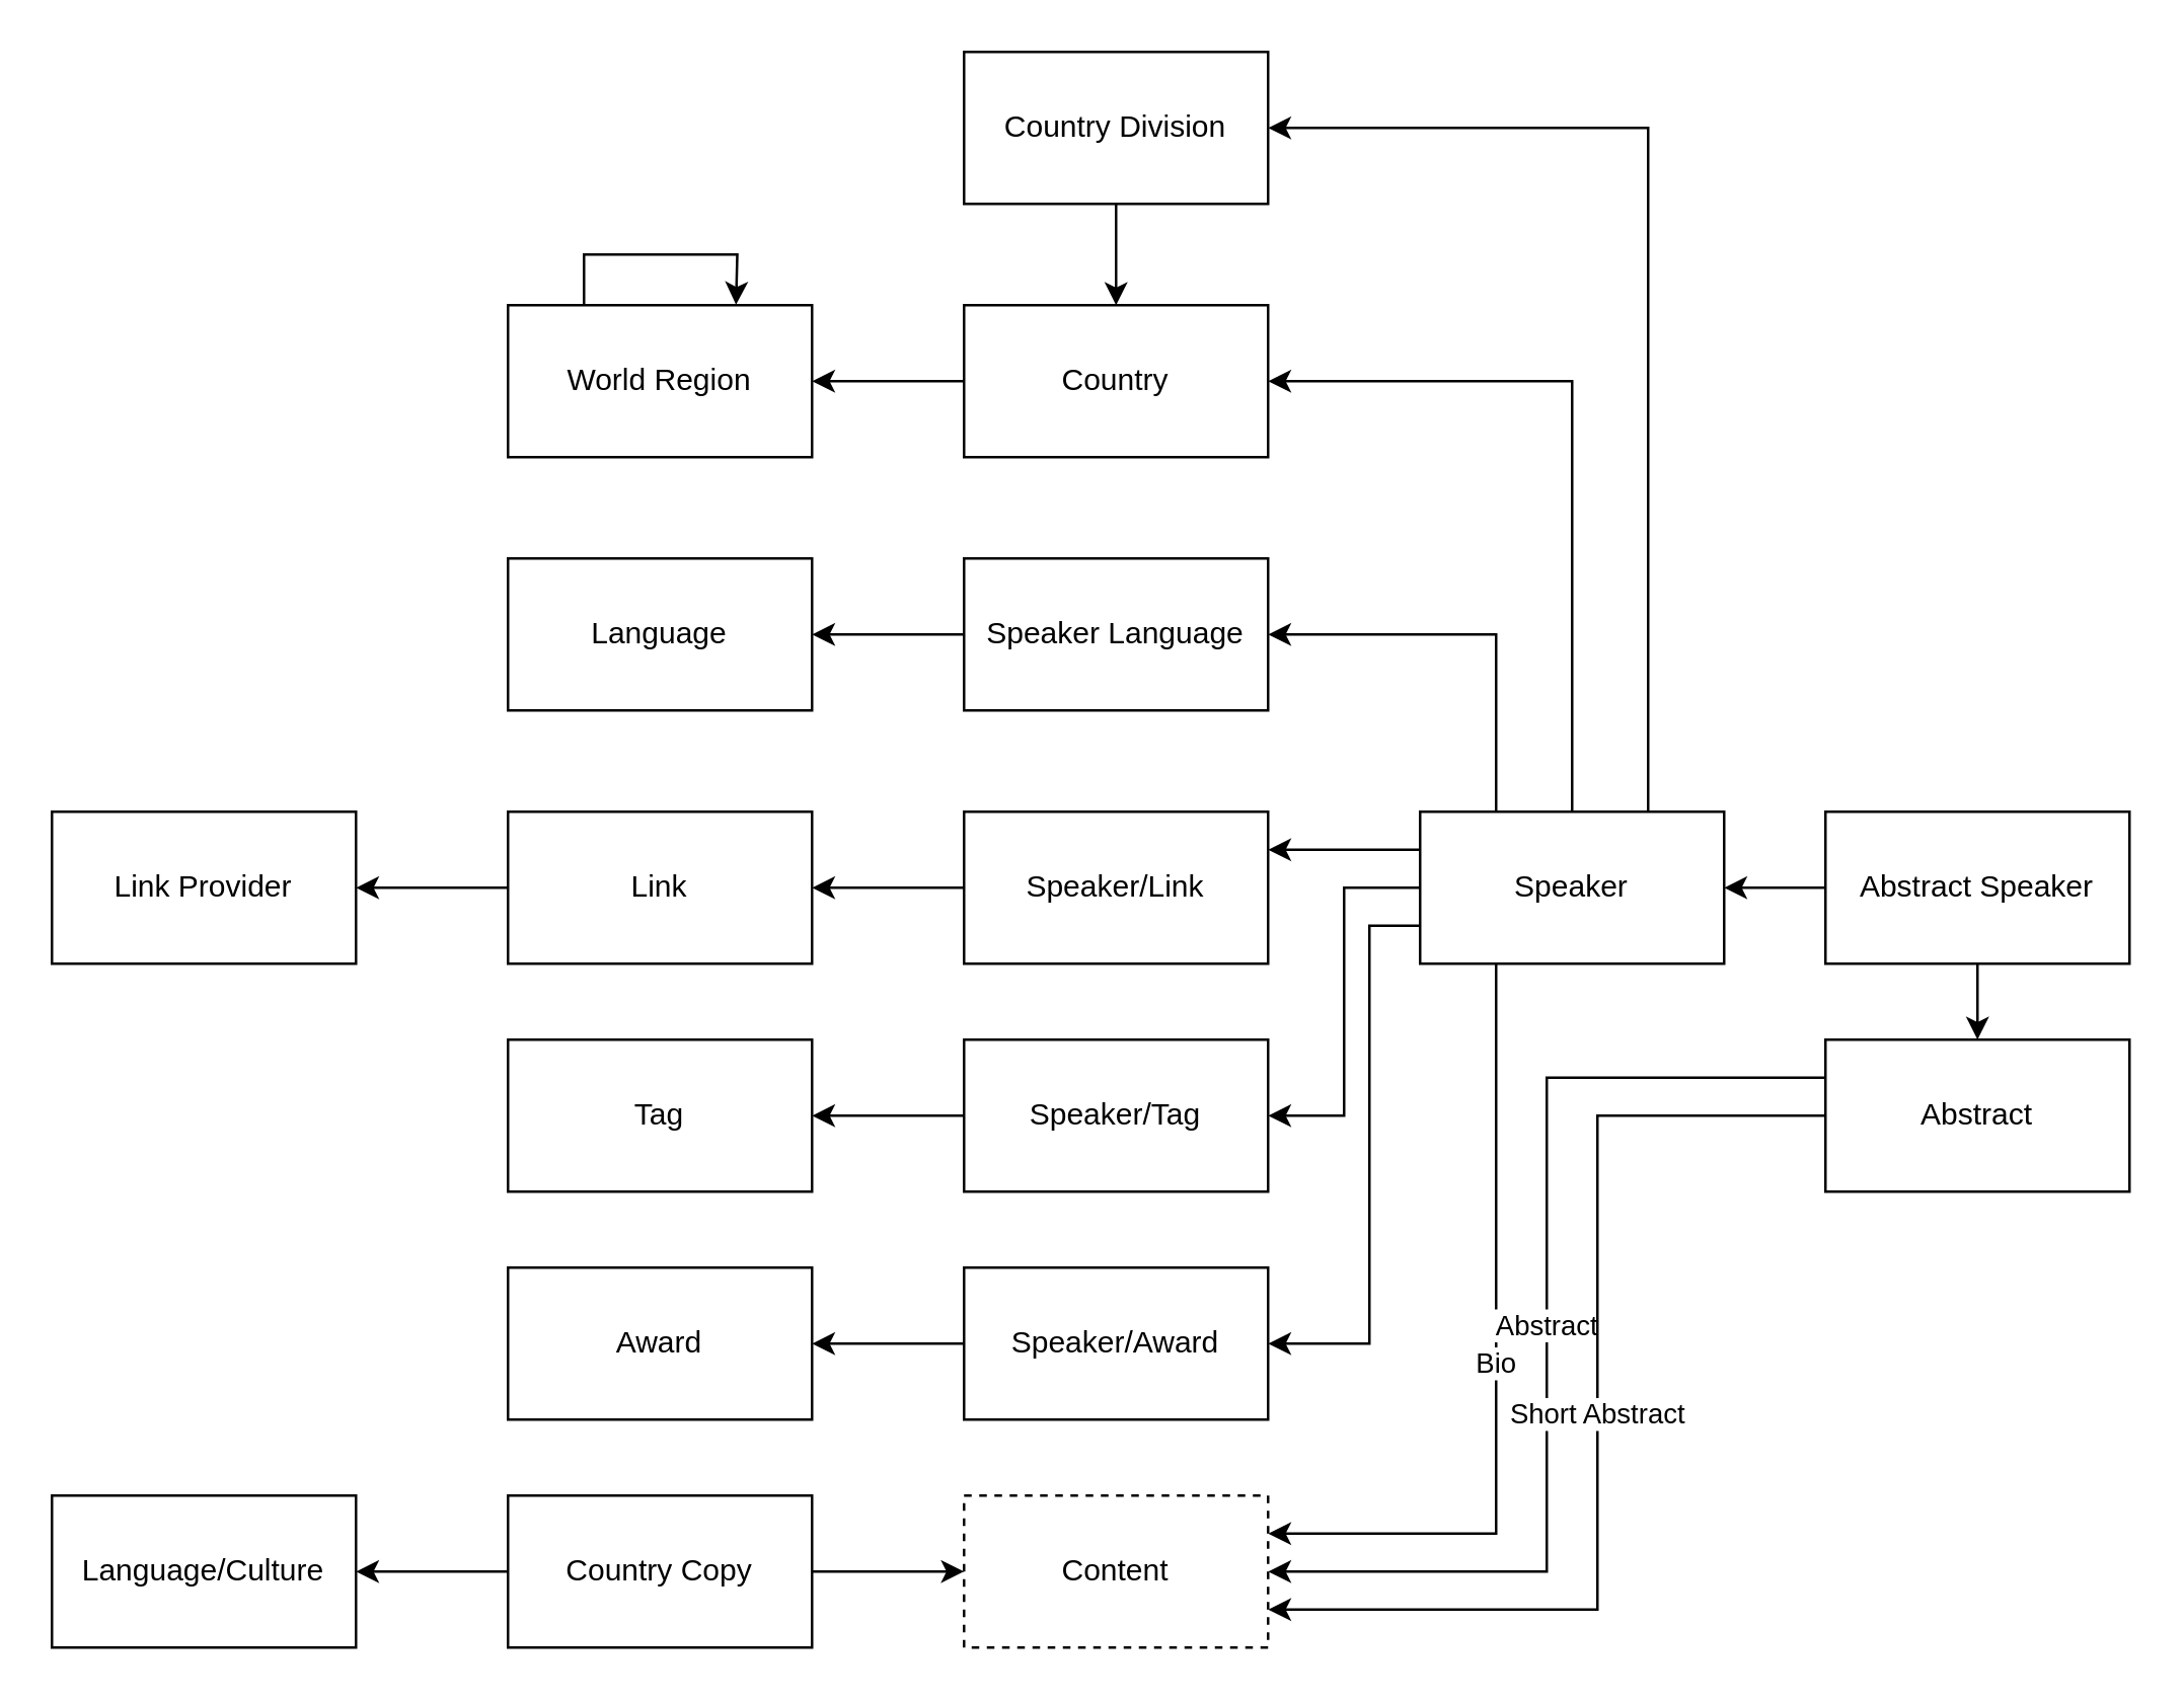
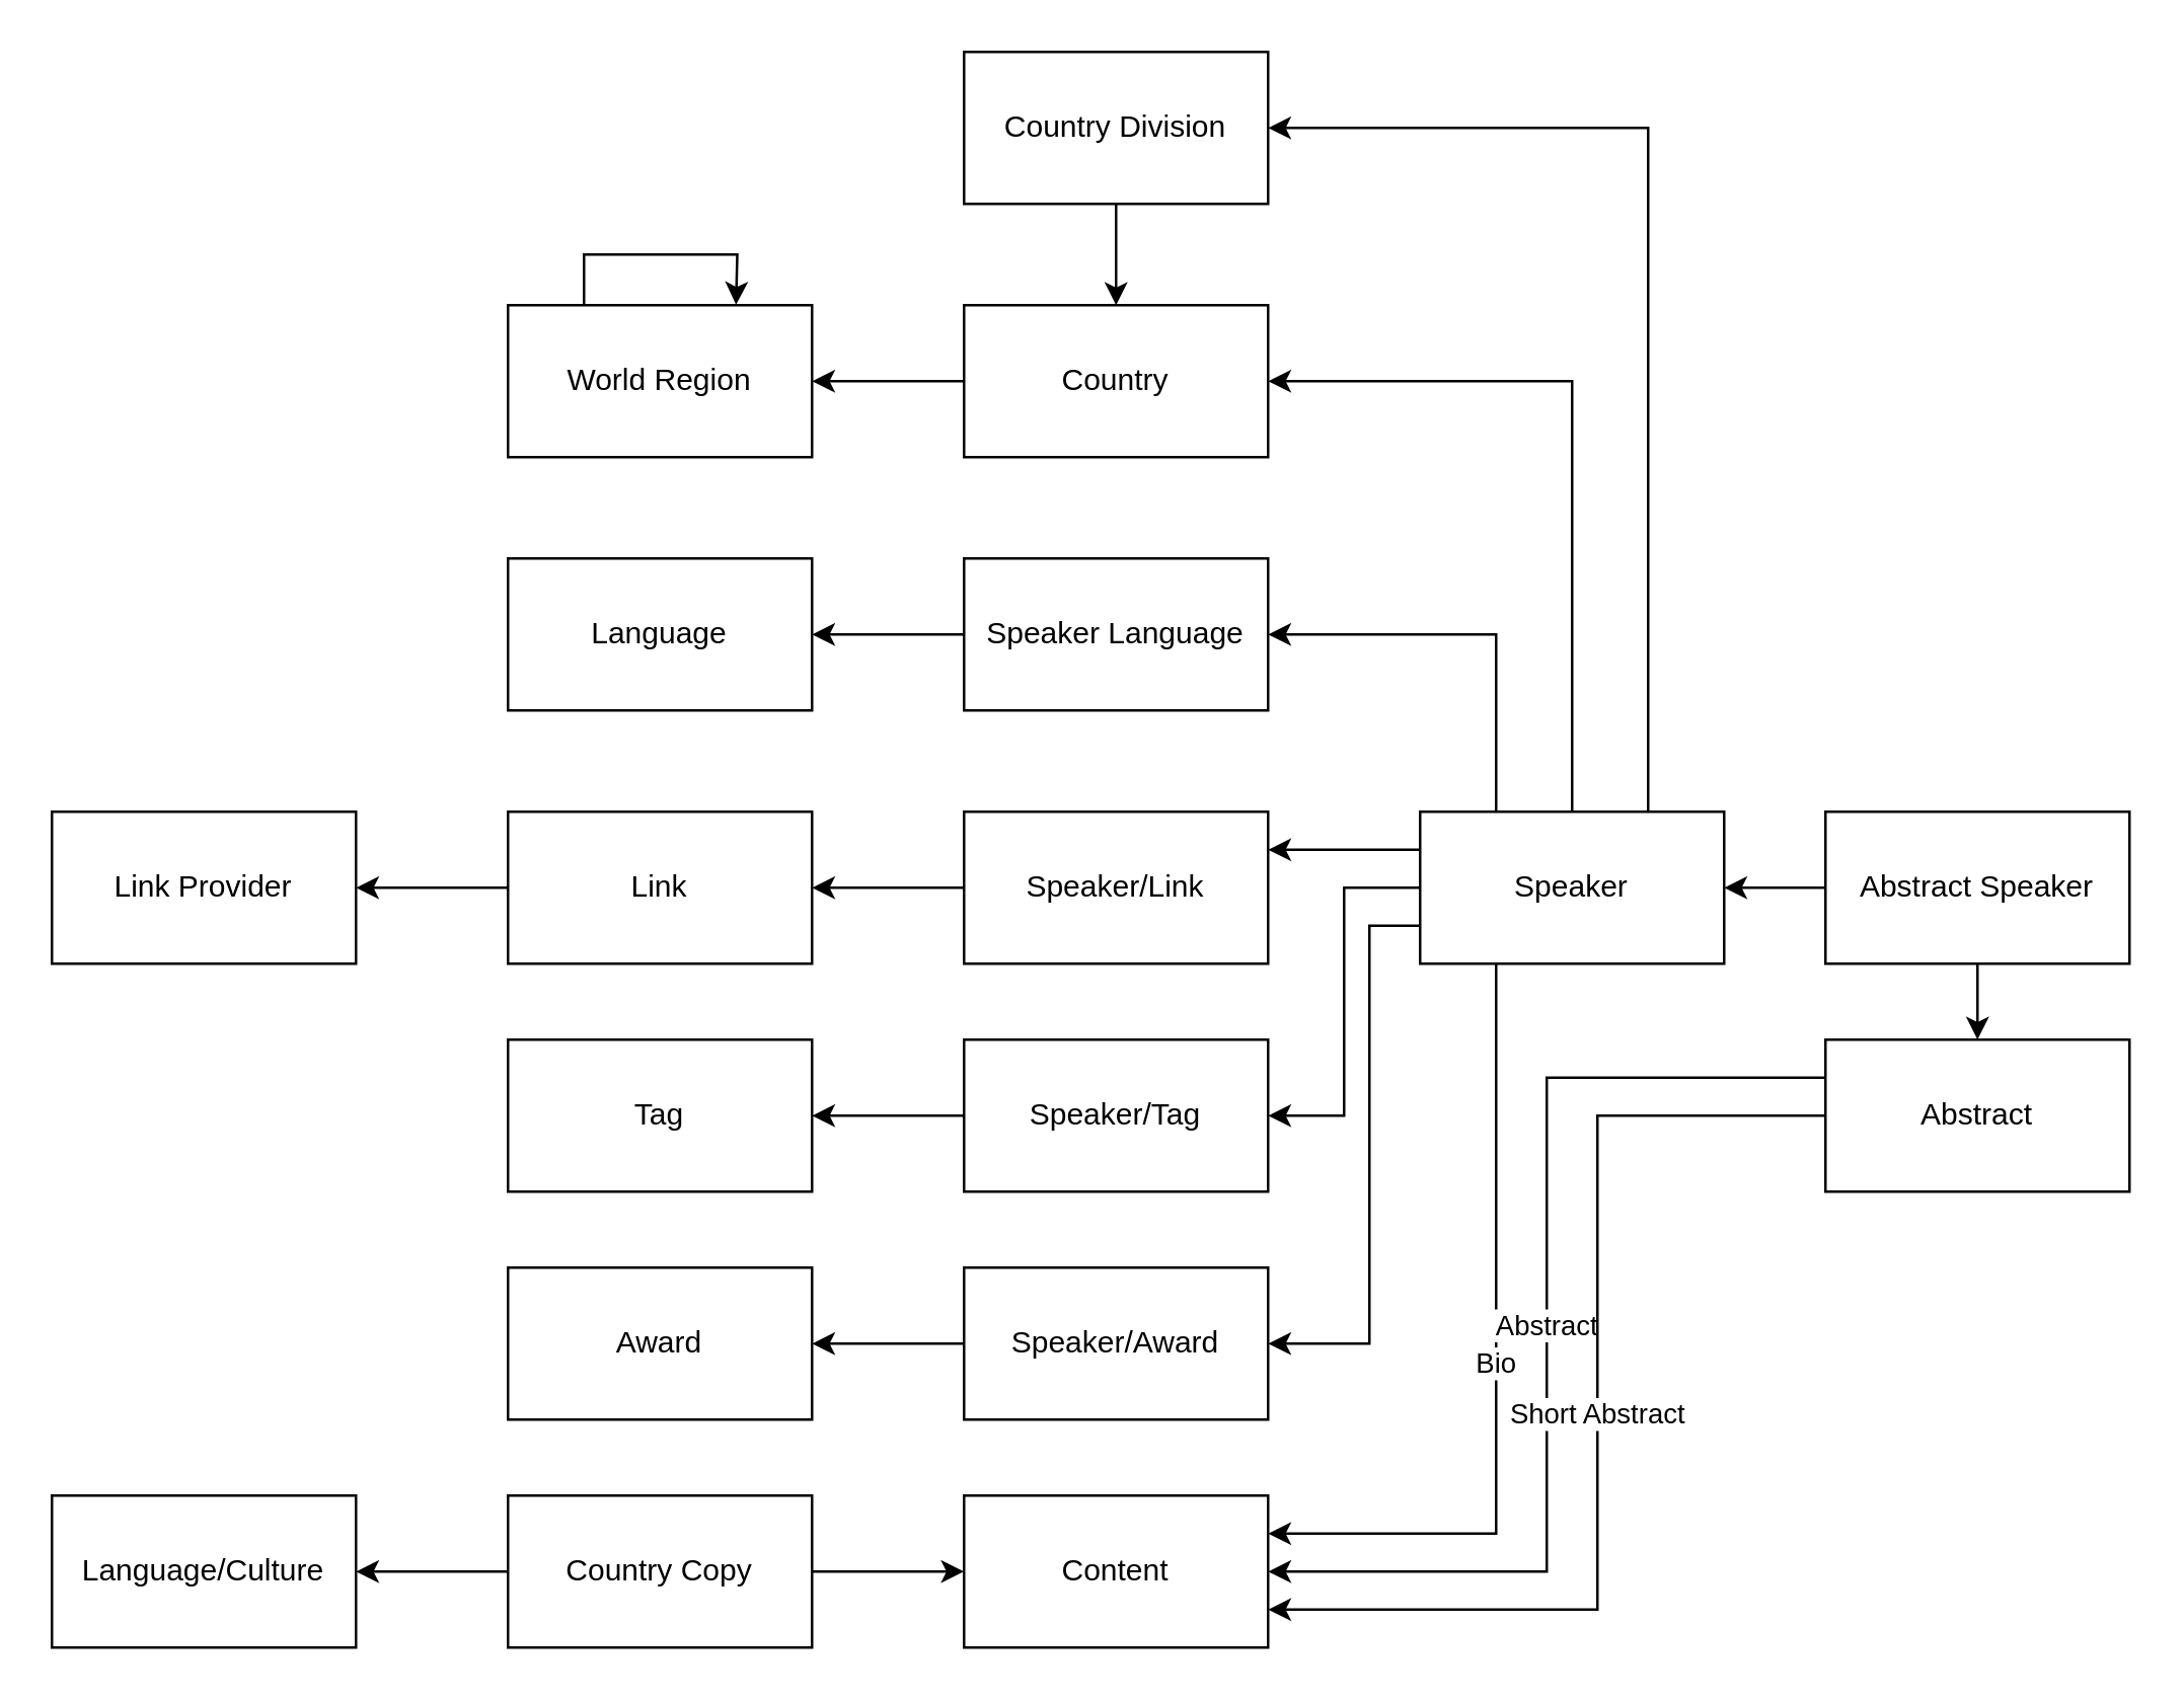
  <mxCell id="0" />
  <mxCell id="1" parent="0" />
  <mxCell id="2" value="" style="edgeStyle=orthogonalEdgeStyle;rounded=0;orthogonalLoop=1;jettySize=auto;html=1;exitX=0;exitY=0.25;exitDx=0;exitDy=0;entryX=1;entryY=0.25;entryDx=0;entryDy=0;" edge="1" parent="1" source="9" target="11"><mxGeometry relative="1" as="geometry" /></mxCell>
  <mxCell id="3" style="edgeStyle=orthogonalEdgeStyle;rounded=0;orthogonalLoop=1;jettySize=auto;html=1;exitX=0;exitY=0.5;exitDx=0;exitDy=0;entryX=1;entryY=0.5;entryDx=0;entryDy=0;" edge="1" parent="1" source="9" target="16"><mxGeometry relative="1" as="geometry" /></mxCell>
  <mxCell id="4" style="edgeStyle=orthogonalEdgeStyle;rounded=0;orthogonalLoop=1;jettySize=auto;html=1;exitX=0;exitY=0.75;exitDx=0;exitDy=0;entryX=1;entryY=0.5;entryDx=0;entryDy=0;" edge="1" parent="1" source="9" target="19"><mxGeometry relative="1" as="geometry"><Array as="points"><mxPoint x="540" y="365" /><mxPoint x="540" y="530" /></Array></mxGeometry></mxCell>
  <mxCell id="5" style="edgeStyle=orthogonalEdgeStyle;rounded=0;orthogonalLoop=1;jettySize=auto;html=1;exitX=0.25;exitY=0;exitDx=0;exitDy=0;entryX=1;entryY=0.5;entryDx=0;entryDy=0;" edge="1" parent="1" source="9" target="22"><mxGeometry relative="1" as="geometry" /></mxCell>
  <mxCell id="6" style="edgeStyle=orthogonalEdgeStyle;rounded=0;orthogonalLoop=1;jettySize=auto;html=1;exitX=0.5;exitY=0;exitDx=0;exitDy=0;entryX=1;entryY=0.5;entryDx=0;entryDy=0;" edge="1" parent="1" source="9" target="25"><mxGeometry relative="1" as="geometry" /></mxCell>
  <mxCell id="7" style="edgeStyle=orthogonalEdgeStyle;rounded=0;orthogonalLoop=1;jettySize=auto;html=1;exitX=0.75;exitY=0;exitDx=0;exitDy=0;entryX=1;entryY=0.5;entryDx=0;entryDy=0;" edge="1" parent="1" source="9" target="27"><mxGeometry relative="1" as="geometry" /></mxCell>
  <mxCell id="8" value="Bio" style="edgeStyle=orthogonalEdgeStyle;rounded=0;orthogonalLoop=1;jettySize=auto;html=1;exitX=0.25;exitY=1;exitDx=0;exitDy=0;entryX=1;entryY=0.25;entryDx=0;entryDy=0;" edge="1" parent="1" source="9" target="30"><mxGeometry relative="1" as="geometry" /></mxCell>
  <mxCell id="9" value="Speaker" style="rounded=0;whiteSpace=wrap;html=1;" vertex="1" parent="1"><mxGeometry x="560" y="320" width="120" height="60" as="geometry" /></mxCell>
  <mxCell id="10" value="" style="edgeStyle=orthogonalEdgeStyle;rounded=0;orthogonalLoop=1;jettySize=auto;html=1;" edge="1" parent="1" source="11" target="13"><mxGeometry relative="1" as="geometry" /></mxCell>
  <mxCell id="11" value="Speaker/Link" style="rounded=0;whiteSpace=wrap;html=1;" vertex="1" parent="1"><mxGeometry x="380" y="320" width="120" height="60" as="geometry" /></mxCell>
  <mxCell id="12" value="" style="edgeStyle=orthogonalEdgeStyle;rounded=0;orthogonalLoop=1;jettySize=auto;html=1;" edge="1" parent="1" source="13" target="14"><mxGeometry relative="1" as="geometry" /></mxCell>
  <mxCell id="13" value="Link" style="rounded=0;whiteSpace=wrap;html=1;" vertex="1" parent="1"><mxGeometry x="200" y="320" width="120" height="60" as="geometry" /></mxCell>
  <mxCell id="14" value="Link Provider" style="rounded=0;whiteSpace=wrap;html=1;" vertex="1" parent="1"><mxGeometry x="20" y="320" width="120" height="60" as="geometry" /></mxCell>
  <mxCell id="15" value="" style="edgeStyle=orthogonalEdgeStyle;rounded=0;orthogonalLoop=1;jettySize=auto;html=1;" edge="1" parent="1" source="16" target="17"><mxGeometry relative="1" as="geometry" /></mxCell>
  <mxCell id="16" value="Speaker/Tag" style="rounded=0;whiteSpace=wrap;html=1;" vertex="1" parent="1"><mxGeometry x="380" y="410" width="120" height="60" as="geometry" /></mxCell>
  <mxCell id="17" value="Tag" style="rounded=0;whiteSpace=wrap;html=1;" vertex="1" parent="1"><mxGeometry x="200" y="410" width="120" height="60" as="geometry" /></mxCell>
  <mxCell id="18" value="" style="edgeStyle=orthogonalEdgeStyle;rounded=0;orthogonalLoop=1;jettySize=auto;html=1;" edge="1" parent="1" source="19" target="20"><mxGeometry relative="1" as="geometry" /></mxCell>
  <mxCell id="19" value="Speaker/Award" style="rounded=0;whiteSpace=wrap;html=1;" vertex="1" parent="1"><mxGeometry x="380" y="500" width="120" height="60" as="geometry" /></mxCell>
  <mxCell id="20" value="Award" style="rounded=0;whiteSpace=wrap;html=1;" vertex="1" parent="1"><mxGeometry x="200" y="500" width="120" height="60" as="geometry" /></mxCell>
  <mxCell id="21" value="" style="edgeStyle=orthogonalEdgeStyle;rounded=0;orthogonalLoop=1;jettySize=auto;html=1;" edge="1" parent="1" source="22" target="23"><mxGeometry relative="1" as="geometry" /></mxCell>
  <mxCell id="22" value="Speaker Language" style="rounded=0;whiteSpace=wrap;html=1;" vertex="1" parent="1"><mxGeometry x="380" y="220" width="120" height="60" as="geometry" /></mxCell>
  <mxCell id="23" value="Language" style="rounded=0;whiteSpace=wrap;html=1;" vertex="1" parent="1"><mxGeometry x="200" y="220" width="120" height="60" as="geometry" /></mxCell>
  <mxCell id="24" value="" style="edgeStyle=orthogonalEdgeStyle;rounded=0;orthogonalLoop=1;jettySize=auto;html=1;" edge="1" parent="1" source="25" target="29"><mxGeometry relative="1" as="geometry" /></mxCell>
  <mxCell id="25" value="Country" style="rounded=0;whiteSpace=wrap;html=1;" vertex="1" parent="1"><mxGeometry x="380" y="120" width="120" height="60" as="geometry" /></mxCell>
  <mxCell id="26" value="" style="edgeStyle=orthogonalEdgeStyle;rounded=0;orthogonalLoop=1;jettySize=auto;html=1;" edge="1" parent="1" source="27" target="25"><mxGeometry relative="1" as="geometry" /></mxCell>
  <mxCell id="27" value="Country Division" style="rounded=0;whiteSpace=wrap;html=1;" vertex="1" parent="1"><mxGeometry x="380" y="20" width="120" height="60" as="geometry" /></mxCell>
  <mxCell id="28" style="edgeStyle=orthogonalEdgeStyle;rounded=0;orthogonalLoop=1;jettySize=auto;html=1;exitX=0.25;exitY=0;exitDx=0;exitDy=0;" edge="1" parent="1" source="29"><mxGeometry relative="1" as="geometry"><mxPoint x="290" y="119.793" as="targetPoint" /></mxGeometry></mxCell>
  <mxCell id="29" value="World Region" style="rounded=0;whiteSpace=wrap;html=1;" vertex="1" parent="1"><mxGeometry x="200" y="120" width="120" height="60" as="geometry" /></mxCell>
- <mxCell id="30" value="Content" style="rounded=0;whiteSpace=wrap;html=1;dashed=1;" vertex="1" parent="1"><mxGeometry x="380" y="590" width="120" height="60" as="geometry" /></mxCell>
+ <mxCell id="30" value="Content" style="rounded=0;whiteSpace=wrap;html=1;" vertex="1" parent="1"><mxGeometry x="380" y="590" width="120" height="60" as="geometry" /></mxCell>
  <mxCell id="31" value="" style="edgeStyle=orthogonalEdgeStyle;rounded=0;orthogonalLoop=1;jettySize=auto;html=1;" edge="1" parent="1" source="33" target="34"><mxGeometry relative="1" as="geometry" /></mxCell>
  <mxCell id="32" value="" style="edgeStyle=orthogonalEdgeStyle;rounded=0;orthogonalLoop=1;jettySize=auto;html=1;" edge="1" parent="1" source="33" target="30"><mxGeometry relative="1" as="geometry" /></mxCell>
  <mxCell id="33" value="Country Copy" style="rounded=0;whiteSpace=wrap;html=1;" vertex="1" parent="1"><mxGeometry x="200" y="590" width="120" height="60" as="geometry" /></mxCell>
  <mxCell id="34" value="Language/Culture" style="rounded=0;whiteSpace=wrap;html=1;" vertex="1" parent="1"><mxGeometry x="20" y="590" width="120" height="60" as="geometry" /></mxCell>
  <mxCell id="35" value="Abstract" style="edgeStyle=orthogonalEdgeStyle;rounded=0;orthogonalLoop=1;jettySize=auto;html=1;exitX=0;exitY=0.25;exitDx=0;exitDy=0;entryX=1;entryY=0.5;entryDx=0;entryDy=0;" edge="1" parent="1" source="37" target="30"><mxGeometry relative="1" as="geometry" /></mxCell>
  <mxCell id="36" value="Short Abstract" style="edgeStyle=orthogonalEdgeStyle;rounded=0;orthogonalLoop=1;jettySize=auto;html=1;exitX=0;exitY=0.5;exitDx=0;exitDy=0;entryX=1;entryY=0.75;entryDx=0;entryDy=0;" edge="1" parent="1" source="37" target="30"><mxGeometry relative="1" as="geometry"><Array as="points"><mxPoint x="630" y="440" /><mxPoint x="630" y="635" /></Array></mxGeometry></mxCell>
  <mxCell id="37" value="Abstract" style="rounded=0;whiteSpace=wrap;html=1;" vertex="1" parent="1"><mxGeometry x="720" y="410" width="120" height="60" as="geometry" /></mxCell>
  <mxCell id="38" value="" style="edgeStyle=orthogonalEdgeStyle;rounded=0;orthogonalLoop=1;jettySize=auto;html=1;" edge="1" parent="1" source="40" target="9"><mxGeometry relative="1" as="geometry" /></mxCell>
  <mxCell id="39" value="" style="edgeStyle=orthogonalEdgeStyle;rounded=0;orthogonalLoop=1;jettySize=auto;html=1;" edge="1" parent="1" source="40" target="37"><mxGeometry relative="1" as="geometry" /></mxCell>
  <mxCell id="40" value="Abstract Speaker" style="rounded=0;whiteSpace=wrap;html=1;" vertex="1" parent="1"><mxGeometry x="720" y="320" width="120" height="60" as="geometry" /></mxCell>
